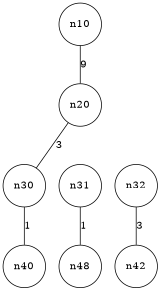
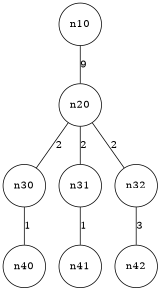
  digraph {
    node [shape=circle]
    edge [arrowhead=none arrowtail=none color=black dir=both]
    n10
    n20
    n30
    n31
    n32
    n40
-   n41 [label=n48]
+   n41
    n42
    n10 -> n20 [label=9]
-   n20 -> n30 [label=3]
+   n20 -> n30 [label=2]
+   n20 -> n31 [label=2]
+   n20 -> n32 [label=2]
    n30 -> n40 [label=1]
    n31 -> n41 [label=1]
    n32 -> n42 [label=3]
  }
